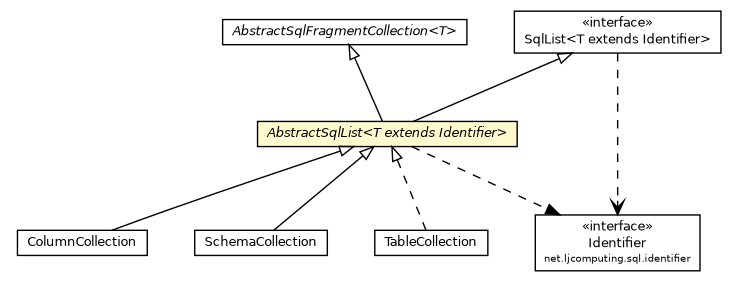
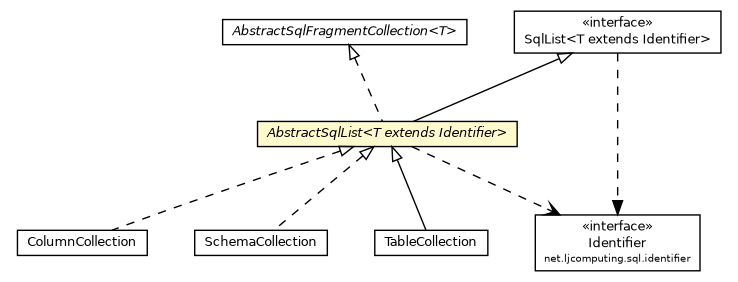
  digraph {
    nodesep=0.25
    ranksep=0.5
    node [fontcolor=black fontname=Helvetica fontsize=9.0 shape=plaintext]
    edge [arrowtail=empty dir=back fontname=Helvetica fontsize=10 headport=p labelfontname=Helvetica labelfontsize=10 tailport=p]
    n1 [label=<<table title="net.ljcomputing.sql.collection.AbstractSqlFragmentCollection" border="0" cellborder="1" cellspacing="0" cellpadding="2" port="p" href="./AbstractSqlFragmentCollection.html"> 		<tr><td><table border="0" cellspacing="0" cellpadding="1"> <tr><td align="center" balign="center"><font face="Helvetica-Oblique"> AbstractSqlFragmentCollection&lt;T&gt; </font></td></tr> 		</table></td></tr> 		</table>>]
    n2 [label=<<table title="net.ljcomputing.sql.collection.AbstractSqlList" border="0" cellborder="1" cellspacing="0" cellpadding="2" port="p" bgcolor="lemonChiffon" href="./AbstractSqlList.html"> 		<tr><td><table border="0" cellspacing="0" cellpadding="1"> <tr><td align="center" balign="center"><font face="Helvetica-Oblique"> AbstractSqlList&lt;T extends Identifier&gt; </font></td></tr> 		</table></td></tr> 		</table>>]
    n3 [label=<<table title="net.ljcomputing.sql.collection.ColumnCollection" border="0" cellborder="1" cellspacing="0" cellpadding="2" port="p" href="./ColumnCollection.html"> 		<tr><td><table border="0" cellspacing="0" cellpadding="1"> <tr><td align="center" balign="center"> ColumnCollection </td></tr> 		</table></td></tr> 		</table>>]
    n4 [label=<<table title="net.ljcomputing.sql.collection.SchemaCollection" border="0" cellborder="1" cellspacing="0" cellpadding="2" port="p" href="./SchemaCollection.html"> 		<tr><td><table border="0" cellspacing="0" cellpadding="1"> <tr><td align="center" balign="center"> SchemaCollection </td></tr> 		</table></td></tr> 		</table>>]
    n5 [label=<<table title="net.ljcomputing.sql.collection.TableCollection" border="0" cellborder="1" cellspacing="0" cellpadding="2" port="p" href="./TableCollection.html"> 		<tr><td><table border="0" cellspacing="0" cellpadding="1"> <tr><td align="center" balign="center"> TableCollection </td></tr> 		</table></td></tr> 		</table>>]
    n6 [label=<<table title="net.ljcomputing.sql.identifier.Identifier" border="0" cellborder="1" cellspacing="0" cellpadding="2" port="p" href="../identifier/Identifier.html"> 		<tr><td><table border="0" cellspacing="0" cellpadding="1"> <tr><td align="center" balign="center"> &#171;interface&#187; </td></tr> <tr><td align="center" balign="center"> Identifier </td></tr> <tr><td align="center" balign="center"><font point-size="7.0"> net.ljcomputing.sql.identifier </font></td></tr> 		</table></td></tr> 		</table>>]
    n7 [label=<<table title="net.ljcomputing.sql.collection.SqlList" border="0" cellborder="1" cellspacing="0" cellpadding="2" port="p" href="./SqlList.html"> 		<tr><td><table border="0" cellspacing="0" cellpadding="1"> <tr><td align="center" balign="center"> &#171;interface&#187; </td></tr> <tr><td align="center" balign="center"> SqlList&lt;T extends Identifier&gt; </td></tr> 		</table></td></tr> 		</table>>]
-   n1 -> n2
-   n2 -> n3
-   n2 -> n4
-   n2 -> n5 [style=dashed]
-   n2 -> n6 [arrowhead=normal color=black fontcolor=black fontsize=10.0 style=dashed arrowtail="" dir=""]
+   n1 -> n2 [style=dashed]
+   n2 -> n3 [style=dashed]
+   n2 -> n4 [style=dashed]
+   n2 -> n5
+   n2 -> n6 [arrowhead=open color=black fontcolor=black fontsize=10.0 style=dashed arrowtail="" dir=""]
    n7 -> n2 [style=solid]
-   n7 -> n6 [arrowhead=open color=black fontcolor=black fontsize=10.0 style=dashed arrowtail="" dir=""]
+   n7 -> n6 [arrowhead=normal color=black fontcolor=black fontsize=10.0 style=dashed arrowtail="" dir=""]
  }
